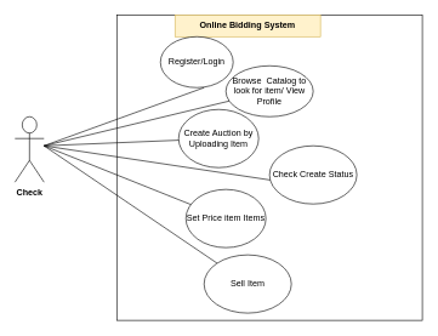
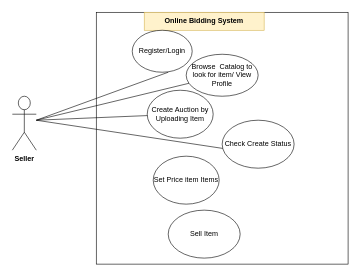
  <mxCell id="0" />
  <mxCell id="1" parent="0" />
  <mxCell id="2" value="" style="whiteSpace=wrap;html=1;aspect=fixed;" vertex="1" parent="1"><mxGeometry x="160" y="20" width="420" height="420" as="geometry" /></mxCell>
- <mxCell id="3" value="Check" style="shape=umlActor;verticalLabelPosition=bottom;verticalAlign=top;html=1;outlineConnect=0;fontStyle=1" vertex="1" parent="1"><mxGeometry x="20" y="160" width="40" height="90" as="geometry" /></mxCell>
+ <mxCell id="3" value="Seller" style="shape=umlActor;verticalLabelPosition=bottom;verticalAlign=top;html=1;outlineConnect=0;fontStyle=1" vertex="1" parent="1"><mxGeometry x="20" y="160" width="40" height="90" as="geometry" /></mxCell>
  <mxCell id="4" value="Check Create Status" style="ellipse;whiteSpace=wrap;html=1;" vertex="1" parent="1"><mxGeometry x="370" y="200" width="120" height="80" as="geometry" /></mxCell>
  <mxCell id="5" value="Browse&amp;nbsp; Catalog to look for item/ View Profile" style="ellipse;whiteSpace=wrap;html=1;" vertex="1" parent="1"><mxGeometry x="310" y="90" width="120" height="70" as="geometry" /></mxCell>
  <mxCell id="6" value="Create Auction by Uploading Item" style="ellipse;whiteSpace=wrap;html=1;" vertex="1" parent="1"><mxGeometry x="245" y="150" width="110" height="80" as="geometry" /></mxCell>
  <mxCell id="7" value="Sell Item" style="ellipse;whiteSpace=wrap;html=1;" vertex="1" parent="1"><mxGeometry x="280" y="350" width="120" height="80" as="geometry" /></mxCell>
  <mxCell id="8" value="Online Bidding System" style="text;html=1;align=center;verticalAlign=middle;whiteSpace=wrap;rounded=0;fontStyle=1;fillColor=#fff2cc;strokeColor=#d6b656;" vertex="1" parent="1"><mxGeometry x="240" y="20" width="200" height="30" as="geometry" /></mxCell>
  <mxCell id="9" value="" style="endArrow=none;html=1;rounded=0;entryX=0.008;entryY=0.588;entryDx=0;entryDy=0;entryPerimeter=0;" edge="1" parent="1" source="6" target="4"><mxGeometry width="50" height="50" relative="1" as="geometry"><mxPoint x="270" y="290" as="sourcePoint" /><mxPoint x="320" y="240" as="targetPoint" /><Array as="points"><mxPoint x="60" y="200" /></Array></mxGeometry></mxCell>
- <mxCell id="10" value="" style="endArrow=none;html=1;rounded=0;" edge="1" parent="1" source="11" target="7"><mxGeometry width="50" height="50" relative="1" as="geometry"><mxPoint x="270" y="290" as="sourcePoint" /><mxPoint x="320" y="240" as="targetPoint" /><Array as="points"><mxPoint x="60" y="200" /></Array></mxGeometry></mxCell>
  <mxCell id="11" value="Set Price item Items" style="ellipse;whiteSpace=wrap;html=1;" vertex="1" parent="1"><mxGeometry x="255" y="260" width="110" height="80" as="geometry" /></mxCell>
  <mxCell id="12" value="" style="endArrow=none;html=1;rounded=0;" edge="1" parent="1" target="5"><mxGeometry width="50" height="50" relative="1" as="geometry"><mxPoint x="60" y="200" as="sourcePoint" /><mxPoint x="300" y="80" as="targetPoint" /></mxGeometry></mxCell>
  <mxCell id="13" value="Register/Login" style="ellipse;whiteSpace=wrap;html=1;" vertex="1" parent="1"><mxGeometry x="220" y="50" width="100" height="70" as="geometry" /></mxCell>
  <mxCell id="14" value="" style="endArrow=none;html=1;rounded=0;" edge="1" parent="1"><mxGeometry width="50" height="50" relative="1" as="geometry"><mxPoint x="60" y="200" as="sourcePoint" /><mxPoint x="280" y="120" as="targetPoint" /></mxGeometry></mxCell>
